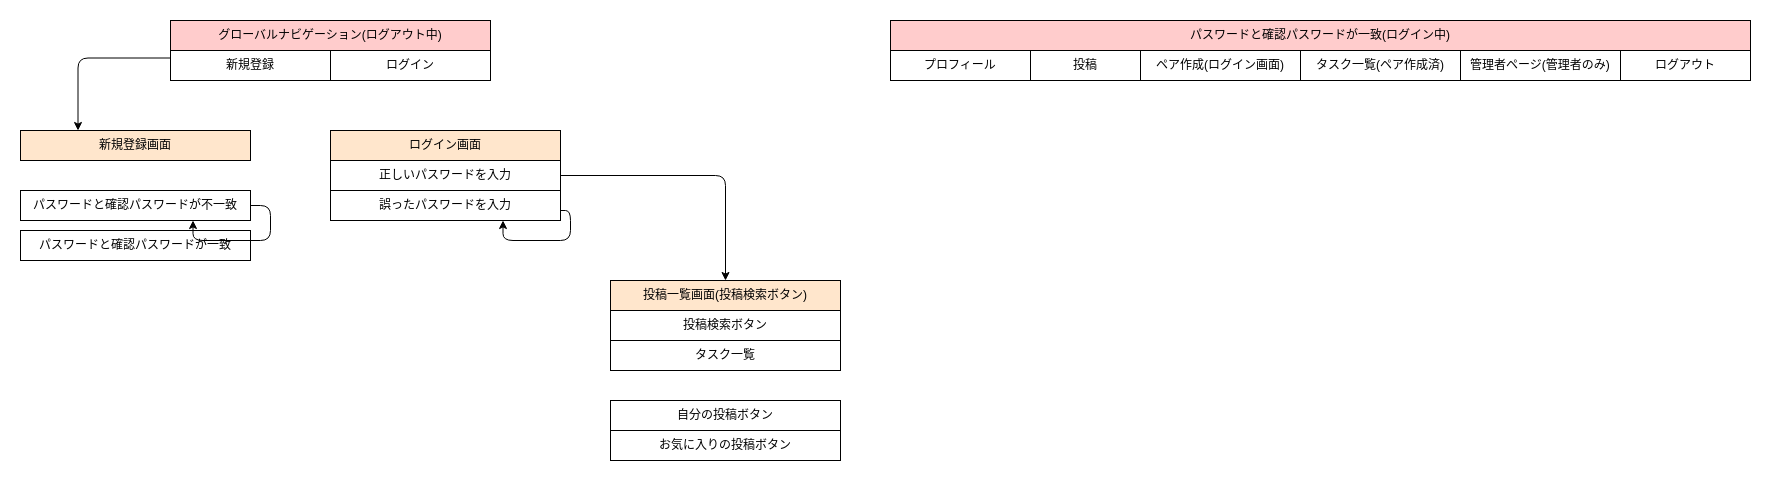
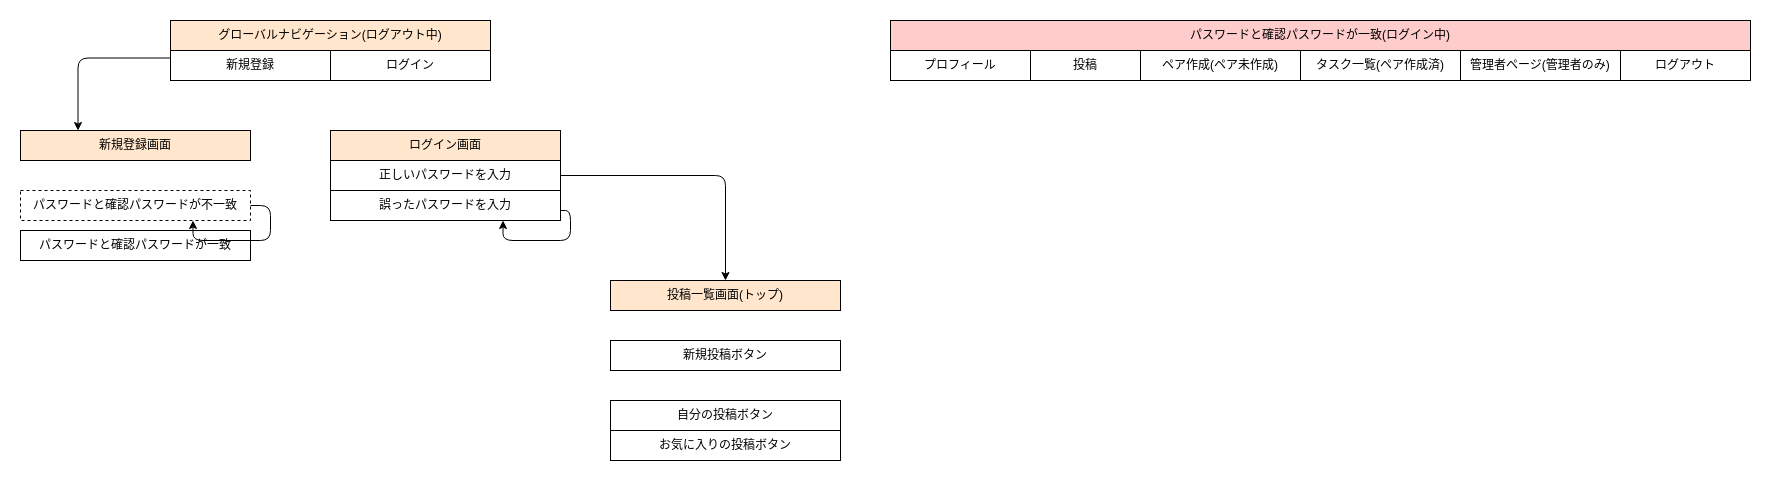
  <mxCell id="0" />
  <mxCell id="1" parent="0" />
- <mxCell id="2" value="グローバルナビゲーション(ログアウト中)" style="rounded=0;whiteSpace=wrap;html=1;fillColor=#FFCCCC;" parent="1" vertex="1"><mxGeometry x="170" y="20" width="320" height="30" as="geometry" /></mxCell>
+ <mxCell id="2" value="グローバルナビゲーション(ログアウト中)" style="rounded=0;whiteSpace=wrap;html=1;fillColor=#ffe6cc;" parent="1" vertex="1"><mxGeometry x="170" y="20" width="320" height="30" as="geometry" /></mxCell>
  <mxCell id="3" value="新規登録" style="rounded=0;whiteSpace=wrap;html=1;fillColor=#FFFFFF;" parent="1" vertex="1"><mxGeometry x="170" y="50" width="160" height="30" as="geometry" /></mxCell>
  <mxCell id="4" value="ログイン" style="rounded=0;whiteSpace=wrap;html=1;fillColor=#FFFFFF;" parent="1" vertex="1"><mxGeometry x="330" y="50" width="160" height="30" as="geometry" /></mxCell>
  <mxCell id="5" value="新規登録画面" style="rounded=0;whiteSpace=wrap;html=1;fillColor=#FFE6CC;" parent="1" vertex="1"><mxGeometry x="20" y="130" width="200" height="30" as="geometry" /></mxCell>
  <mxCell id="6" value="パスワードと確認パスワードが一致" style="rounded=0;whiteSpace=wrap;html=1;fillColor=#FFFFFF;" parent="1" vertex="1"><mxGeometry x="20" y="230" width="230" height="30" as="geometry" /></mxCell>
- <mxCell id="7" value="パスワードと確認パスワードが不一致" style="rounded=0;whiteSpace=wrap;html=1;fillColor=#FFFFFF;" parent="1" vertex="1"><mxGeometry x="20" y="190" width="230" height="30" as="geometry" /></mxCell>
+ <mxCell id="7" value="パスワードと確認パスワードが不一致" style="rounded=0;whiteSpace=wrap;html=1;fillColor=#FFFFFF;dashed=1;" parent="1" vertex="1"><mxGeometry x="20" y="190" width="230" height="30" as="geometry" /></mxCell>
  <mxCell id="8" value="新規登録画面" style="rounded=0;whiteSpace=wrap;html=1;fillColor=#FFE6CC;" parent="1" vertex="1"><mxGeometry x="20" y="130" width="230" height="30" as="geometry" /></mxCell>
  <mxCell id="9" value="" style="endArrow=classic;html=1;exitX=1;exitY=0.5;exitDx=0;exitDy=0;entryX=0.75;entryY=1;entryDx=0;entryDy=0;edgeStyle=orthogonalEdgeStyle;" parent="1" source="7" target="7" edge="1"><mxGeometry width="50" height="50" relative="1" as="geometry"><mxPoint x="270" y="190" as="sourcePoint" /><mxPoint x="320" y="140" as="targetPoint" /><Array as="points"><mxPoint x="270" y="205" /><mxPoint x="270" y="240" /><mxPoint x="193" y="240" /></Array></mxGeometry></mxCell>
  <mxCell id="10" value="" style="endArrow=classic;html=1;exitX=0;exitY=0.25;exitDx=0;exitDy=0;entryX=0.25;entryY=0;entryDx=0;entryDy=0;edgeStyle=orthogonalEdgeStyle;" parent="1" source="3" target="8" edge="1"><mxGeometry width="50" height="50" relative="1" as="geometry"><mxPoint x="270" y="190" as="sourcePoint" /><mxPoint x="320" y="140" as="targetPoint" /></mxGeometry></mxCell>
  <mxCell id="11" value="ログイン画面" style="rounded=0;whiteSpace=wrap;html=1;fillColor=#FFE6CC;" parent="1" vertex="1"><mxGeometry x="330" y="130" width="230" height="30" as="geometry" /></mxCell>
  <mxCell id="12" value="正しいパスワードを入力&lt;span style=&quot;color: rgba(0 , 0 , 0 , 0) ; font-family: monospace ; font-size: 0px&quot;&gt;%3CmxGraphModel%3E%3Croot%3E%3CmxCell%20id%3D%220%22%2F%3E%3CmxCell%20id%3D%221%22%20parent%3D%220%22%2F%3E%3CmxCell%20id%3D%222%22%20value%3D%22%E3%83%91%E3%82%B9%E3%83%AF%E3%83%BC%E3%83%89%E3%81%A8%E7%A2%BA%E8%AA%8D%E3%83%91%E3%82%B9%E3%83%AF%E3%83%BC%E3%83%89%E3%81%8C%E4%B8%80%E8%87%B4%22%20style%3D%22rounded%3D0%3BwhiteSpace%3Dwrap%3Bhtml%3D1%3BfillColor%3D%23FFFFFF%3B%22%20vertex%3D%221%22%20parent%3D%221%22%3E%3CmxGeometry%20x%3D%2220%22%20y%3D%22190%22%20width%3D%22230%22%20height%3D%2230%22%20as%3D%22geometry%22%2F%3E%3C%2FmxCell%3E%3C%2Froot%3E%3C%2FmxGraphModel%3E&lt;/span&gt;" style="rounded=0;whiteSpace=wrap;html=1;fillColor=#FFFFFF;" parent="1" vertex="1"><mxGeometry x="330" y="160" width="230" height="30" as="geometry" /></mxCell>
  <mxCell id="13" value="誤ったパスワードを入力" style="rounded=0;whiteSpace=wrap;html=1;fillColor=#FFFFFF;" parent="1" vertex="1"><mxGeometry x="330" y="190" width="230" height="30" as="geometry" /></mxCell>
  <mxCell id="14" value="" style="endArrow=classic;html=1;exitX=1;exitY=0.667;exitDx=0;exitDy=0;entryX=0.75;entryY=1;entryDx=0;entryDy=0;edgeStyle=orthogonalEdgeStyle;exitPerimeter=0;" parent="1" source="13" target="13" edge="1"><mxGeometry width="50" height="50" relative="1" as="geometry"><mxPoint x="567.5" y="210" as="sourcePoint" /><mxPoint x="510" y="225" as="targetPoint" /><Array as="points"><mxPoint x="570" y="210" /><mxPoint x="570" y="240" /><mxPoint x="503" y="240" /></Array></mxGeometry></mxCell>
- <mxCell id="15" value="投稿一覧画面(投稿検索ボタン)" style="rounded=0;whiteSpace=wrap;html=1;fillColor=#FFE6CC;" parent="1" vertex="1"><mxGeometry x="610" y="280" width="230" height="30" as="geometry" /></mxCell>
- <mxCell id="16" value="投稿検索ボタン" style="rounded=0;whiteSpace=wrap;html=1;fillColor=#FFFFFF;" parent="1" vertex="1"><mxGeometry x="610" y="310" width="230" height="30" as="geometry" /></mxCell>
- <mxCell id="17" value="タスク一覧" style="rounded=0;whiteSpace=wrap;html=1;fillColor=#FFFFFF;" parent="1" vertex="1"><mxGeometry x="610" y="340" width="230" height="30" as="geometry" /></mxCell>
+ <mxCell id="15" value="投稿一覧画面(トップ)" style="rounded=0;whiteSpace=wrap;html=1;fillColor=#FFE6CC;" parent="1" vertex="1"><mxGeometry x="610" y="280" width="230" height="30" as="geometry" /></mxCell>
+ <mxCell id="17" value="新規投稿ボタン" style="rounded=0;whiteSpace=wrap;html=1;fillColor=#FFFFFF;" parent="1" vertex="1"><mxGeometry x="610" y="340" width="230" height="30" as="geometry" /></mxCell>
  <mxCell id="18" value="自分の投稿ボタン" style="rounded=0;whiteSpace=wrap;html=1;fillColor=#FFFFFF;" parent="1" vertex="1"><mxGeometry x="610" y="400" width="230" height="30" as="geometry" /></mxCell>
  <mxCell id="19" value="お気に入りの投稿ボタン" style="rounded=0;whiteSpace=wrap;html=1;fillColor=#FFFFFF;" parent="1" vertex="1"><mxGeometry x="610" y="430" width="230" height="30" as="geometry" /></mxCell>
  <mxCell id="20" value="" style="endArrow=classic;html=1;exitX=1;exitY=0.5;exitDx=0;exitDy=0;entryX=0.5;entryY=0;entryDx=0;entryDy=0;edgeStyle=orthogonalEdgeStyle;" parent="1" source="12" target="15" edge="1"><mxGeometry width="50" height="50" relative="1" as="geometry"><mxPoint x="610" y="270" as="sourcePoint" /><mxPoint x="660" y="220" as="targetPoint" /></mxGeometry></mxCell>
  <mxCell id="21" value="パスワードと確認パスワードが一致(ログイン中)" style="rounded=0;whiteSpace=wrap;html=1;fillColor=#FFCCCC;" parent="1" vertex="1"><mxGeometry x="890" y="20" width="860" height="30" as="geometry" /></mxCell>
  <mxCell id="22" value="プロフィール" style="rounded=0;whiteSpace=wrap;html=1;fillColor=#FFFFFF;" vertex="1" parent="1"><mxGeometry x="890" y="50" width="140" height="30" as="geometry" /></mxCell>
  <mxCell id="23" value="投稿" style="rounded=0;whiteSpace=wrap;html=1;fillColor=#FFFFFF;" vertex="1" parent="1"><mxGeometry x="1030" y="50" width="110" height="30" as="geometry" /></mxCell>
  <mxCell id="24" value="" style="edgeStyle=none;html=1;" edge="1" parent="1" source="25" target="21"><mxGeometry relative="1" as="geometry" /></mxCell>
- <mxCell id="25" value="ペア作成(ログイン画面)" style="rounded=0;whiteSpace=wrap;html=1;fillColor=#FFFFFF;" vertex="1" parent="1"><mxGeometry x="1140" y="50" width="160" height="30" as="geometry" /></mxCell>
+ <mxCell id="25" value="ペア作成(ペア未作成)" style="rounded=0;whiteSpace=wrap;html=1;fillColor=#FFFFFF;" vertex="1" parent="1"><mxGeometry x="1140" y="50" width="160" height="30" as="geometry" /></mxCell>
  <mxCell id="26" value="タスク一覧(ペア作成済)" style="rounded=0;whiteSpace=wrap;html=1;fillColor=#FFFFFF;" vertex="1" parent="1"><mxGeometry x="1300" y="50" width="160" height="30" as="geometry" /></mxCell>
  <mxCell id="27" value="ログアウト" style="rounded=0;whiteSpace=wrap;html=1;fillColor=#FFFFFF;" vertex="1" parent="1"><mxGeometry x="1620" y="50" width="130" height="30" as="geometry" /></mxCell>
  <mxCell id="28" value="管理者ページ(管理者のみ)" style="rounded=0;whiteSpace=wrap;html=1;fillColor=#FFFFFF;" vertex="1" parent="1"><mxGeometry x="1460" y="50" width="160" height="30" as="geometry" /></mxCell>
